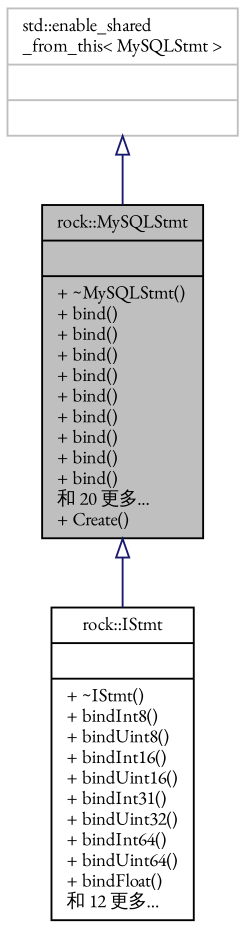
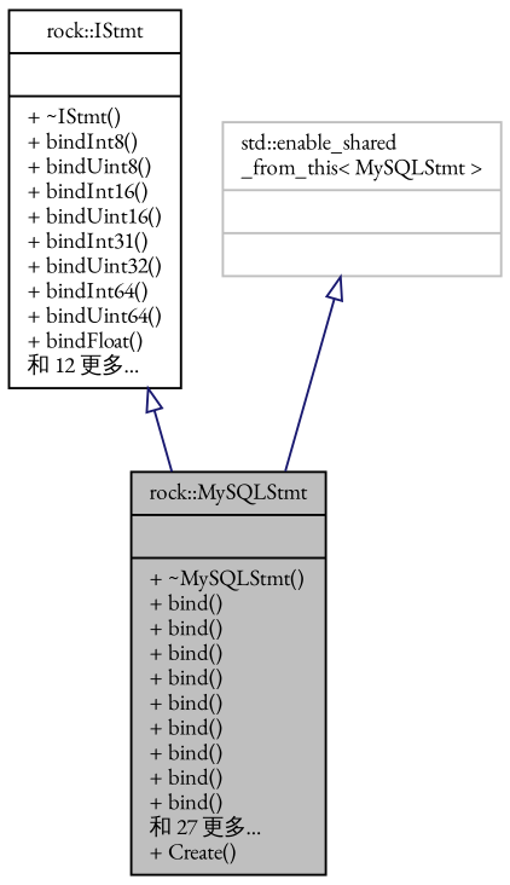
  digraph {
    fontname="EB Garamond"
    node [color=black fillcolor=white fontname="EB Garamond" fontsize=10 shape=record style=filled]
    edge [arrowtail=onormal color=midnightblue dir=back fontname="EB Garamond" fontsize=10 labelfontname=Helvetica labelfontsize=10 style=solid]
-   n1 [fillcolor=grey75 fontcolor=black height=0.2 label="{rock::MySQLStmt\n||+ ~MySQLStmt()\l+ bind()\l+ bind()\l+ bind()\l+ bind()\l+ bind()\l+ bind()\l+ bind()\l+ bind()\l+ bind()\l和 20 更多...\l+ Create()\l}" width=0.4]
+   n1 [fillcolor=grey75 fontcolor=black height=0.2 label="{rock::MySQLStmt\n||+ ~MySQLStmt()\l+ bind()\l+ bind()\l+ bind()\l+ bind()\l+ bind()\l+ bind()\l+ bind()\l+ bind()\l+ bind()\l和 27 更多...\l+ Create()\l}" width=0.4]
    n2 [height=0.2 label="{rock::IStmt\n||+ ~IStmt()\l+ bindInt8()\l+ bindUint8()\l+ bindInt16()\l+ bindUint16()\l+ bindInt31()\l+ bindUint32()\l+ bindInt64()\l+ bindUint64()\l+ bindFloat()\l和 12 更多...\l}" width=0.4]
    n3 [color=grey75 height=0.2 label="{std::enable_shared\l_from_this\< MySQLStmt \>\n||}" width=0.4]
-   n1 -> n2
+   n2 -> n1
    n3 -> n1
  }
